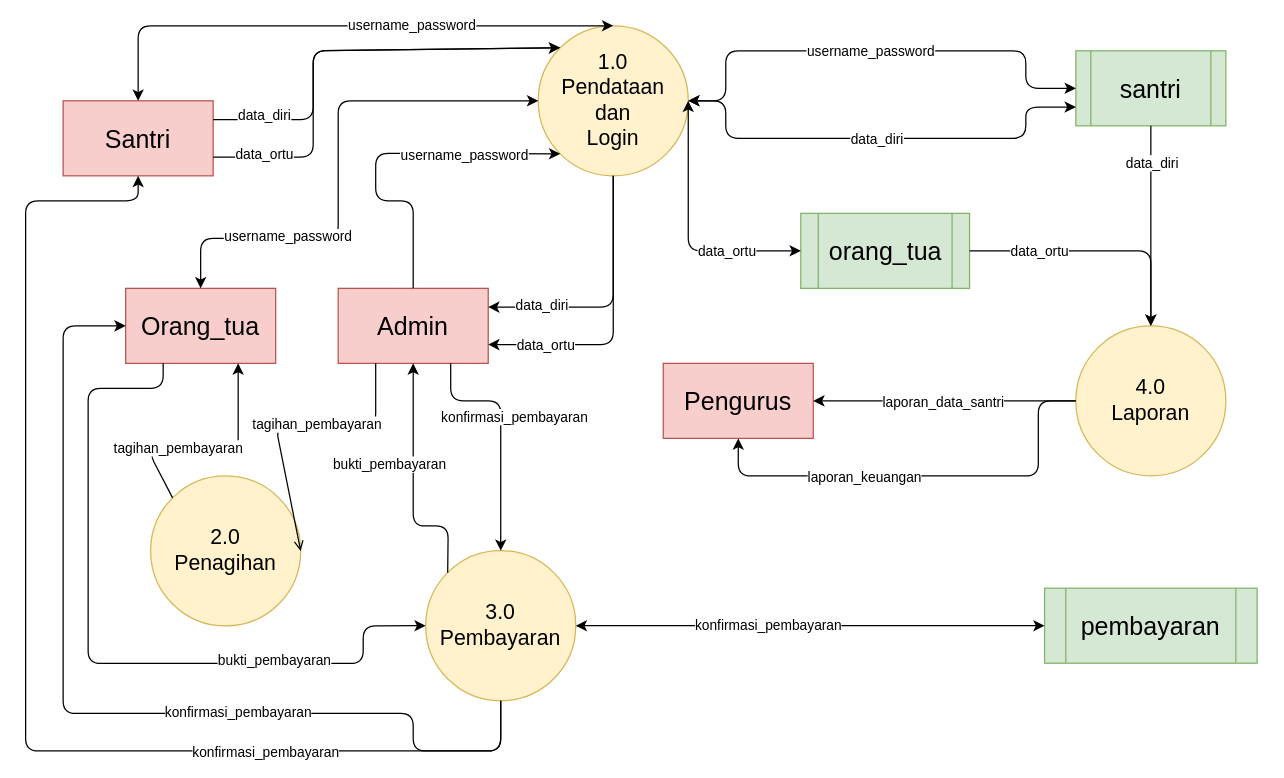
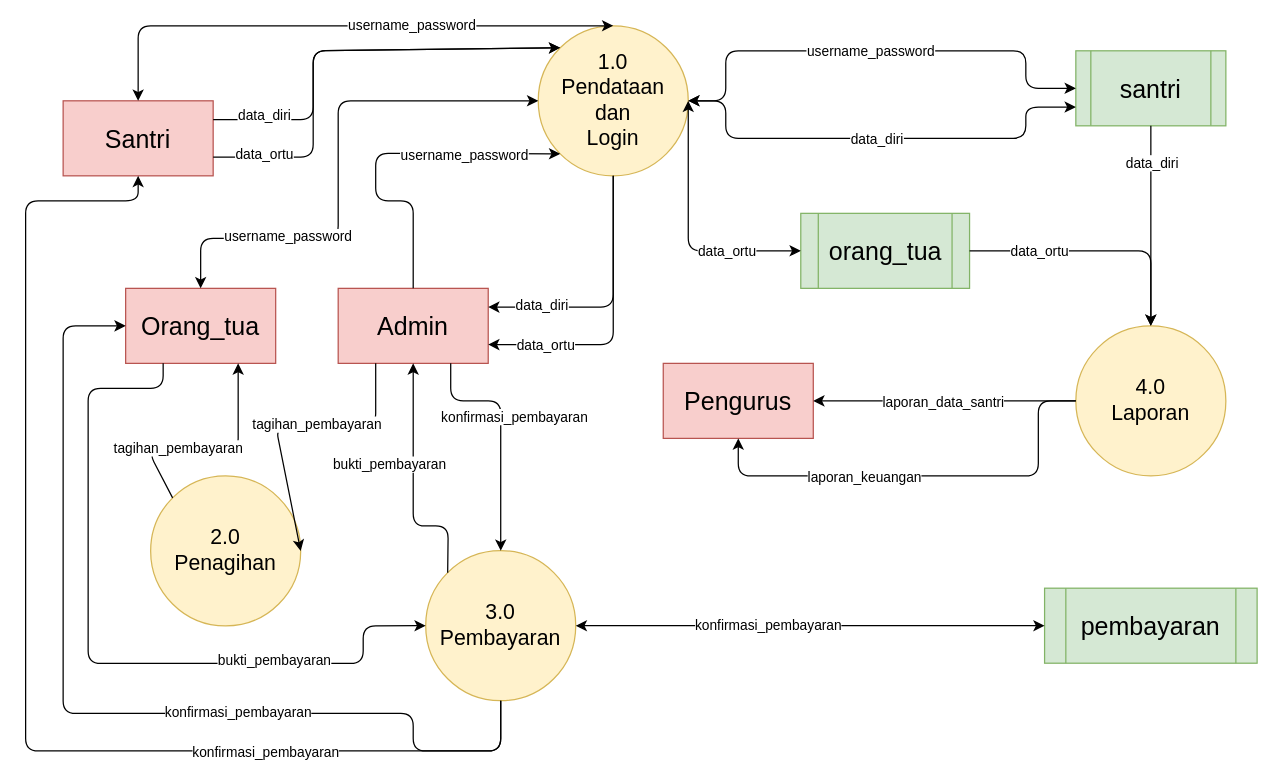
  <mxCell id="0" />
  <mxCell id="1" parent="0" />
  <mxCell id="2" value="&lt;font style=&quot;font-size: 20px&quot;&gt;Admin&lt;/font&gt;" style="rounded=0;whiteSpace=wrap;html=1;fillColor=#f8cecc;strokeColor=#b85450;" vertex="1" parent="1"><mxGeometry x="270" y="230" width="120" height="60" as="geometry" /></mxCell>
  <mxCell id="3" value="&lt;font style=&quot;font-size: 20px&quot;&gt;Santri&lt;/font&gt;" style="rounded=0;whiteSpace=wrap;html=1;fillColor=#f8cecc;strokeColor=#b85450;" vertex="1" parent="1"><mxGeometry x="50" y="80" width="120" height="60" as="geometry" /></mxCell>
  <mxCell id="4" value="&lt;font style=&quot;font-size: 20px&quot;&gt;Pengurus&lt;/font&gt;" style="rounded=0;whiteSpace=wrap;html=1;fillColor=#f8cecc;strokeColor=#b85450;" vertex="1" parent="1"><mxGeometry x="530" y="290" width="120" height="60" as="geometry" /></mxCell>
  <mxCell id="5" value="&lt;font style=&quot;font-size: 20px&quot;&gt;Orang_tua&lt;/font&gt;" style="rounded=0;whiteSpace=wrap;html=1;fillColor=#f8cecc;strokeColor=#b85450;" vertex="1" parent="1"><mxGeometry x="100" y="230" width="120" height="60" as="geometry" /></mxCell>
  <mxCell id="6" value="&lt;font style=&quot;font-size: 17px&quot;&gt;1.0&lt;br&gt;Pendataan&lt;br&gt;dan&lt;br&gt;Login&lt;/font&gt;" style="ellipse;whiteSpace=wrap;html=1;aspect=fixed;fillColor=#fff2cc;strokeColor=#d6b656;" vertex="1" parent="1"><mxGeometry x="430" y="20" width="120" height="120" as="geometry" /></mxCell>
  <mxCell id="7" value="&lt;font style=&quot;font-size: 17px&quot;&gt;2.0&lt;br&gt;Penagihan&lt;br&gt;&lt;/font&gt;" style="ellipse;whiteSpace=wrap;html=1;aspect=fixed;fillColor=#fff2cc;strokeColor=#d6b656;" vertex="1" parent="1"><mxGeometry x="120" y="380" width="120" height="120" as="geometry" /></mxCell>
  <mxCell id="8" value="&lt;font style=&quot;font-size: 17px&quot;&gt;3.0&lt;br&gt;Pembayaran&lt;br&gt;&lt;/font&gt;" style="ellipse;whiteSpace=wrap;html=1;aspect=fixed;fillColor=#fff2cc;strokeColor=#d6b656;" vertex="1" parent="1"><mxGeometry x="340" y="439.82" width="120" height="120" as="geometry" /></mxCell>
  <mxCell id="9" value="&lt;font style=&quot;font-size: 17px&quot;&gt;4.0&lt;br&gt;Laporan&lt;br&gt;&lt;/font&gt;" style="ellipse;whiteSpace=wrap;html=1;aspect=fixed;fillColor=#fff2cc;strokeColor=#d6b656;" vertex="1" parent="1"><mxGeometry x="860" y="260" width="120" height="120" as="geometry" /></mxCell>
  <mxCell id="10" value="&lt;font style=&quot;font-size: 20px&quot;&gt;santri&lt;/font&gt;" style="shape=process;whiteSpace=wrap;html=1;backgroundOutline=1;fillColor=#d5e8d4;strokeColor=#82b366;" vertex="1" parent="1"><mxGeometry x="860" y="40" width="120" height="60" as="geometry" /></mxCell>
  <mxCell id="11" value="&lt;font style=&quot;font-size: 20px&quot;&gt;orang_tua&lt;/font&gt;" style="shape=process;whiteSpace=wrap;html=1;backgroundOutline=1;fillColor=#d5e8d4;strokeColor=#82b366;" vertex="1" parent="1"><mxGeometry x="640" y="170" width="135" height="60" as="geometry" /></mxCell>
  <mxCell id="12" value="&lt;font style=&quot;font-size: 20px&quot;&gt;pembayaran&lt;/font&gt;" style="shape=process;whiteSpace=wrap;html=1;backgroundOutline=1;fillColor=#d5e8d4;strokeColor=#82b366;" vertex="1" parent="1"><mxGeometry x="835" y="469.82" width="170" height="60" as="geometry" /></mxCell>
  <mxCell id="13" value="" style="endArrow=classic;html=1;exitX=1;exitY=0.25;exitDx=0;exitDy=0;entryX=0;entryY=0;entryDx=0;entryDy=0;" edge="1" parent="1" source="3" target="6"><mxGeometry width="50" height="50" relative="1" as="geometry"><mxPoint x="340" y="280" as="sourcePoint" /><mxPoint x="390" y="230" as="targetPoint" /><Array as="points"><mxPoint x="250" y="95" /><mxPoint x="250" y="40" /></Array></mxGeometry></mxCell>
  <mxCell id="14" value="data_diri" style="edgeLabel;html=1;align=center;verticalAlign=middle;resizable=0;points=[];" vertex="1" connectable="0" parent="13"><mxGeometry x="-0.383" y="-2" relative="1" as="geometry"><mxPoint x="-42" y="19.86" as="offset" /></mxGeometry></mxCell>
  <mxCell id="15" value="" style="endArrow=classic;html=1;exitX=0.5;exitY=1;exitDx=0;exitDy=0;entryX=1;entryY=0.25;entryDx=0;entryDy=0;" edge="1" parent="1" source="6" target="2"><mxGeometry width="50" height="50" relative="1" as="geometry"><mxPoint x="280" y="170" as="sourcePoint" /><mxPoint x="330" y="120" as="targetPoint" /><Array as="points"><mxPoint x="490" y="245" /></Array></mxGeometry></mxCell>
  <mxCell id="16" value="data_diri" style="edgeLabel;html=1;align=center;verticalAlign=middle;resizable=0;points=[];" vertex="1" connectable="0" parent="15"><mxGeometry x="0.549" y="1" relative="1" as="geometry"><mxPoint x="-4" y="-3" as="offset" /></mxGeometry></mxCell>
  <mxCell id="17" value="" style="endArrow=classic;html=1;exitX=1;exitY=0.75;exitDx=0;exitDy=0;entryX=0;entryY=0;entryDx=0;entryDy=0;" edge="1" parent="1" source="3" target="6"><mxGeometry width="50" height="50" relative="1" as="geometry"><mxPoint x="340" y="210" as="sourcePoint" /><mxPoint x="390" y="160" as="targetPoint" /><Array as="points"><mxPoint x="250" y="125" /><mxPoint x="250" y="40" /></Array></mxGeometry></mxCell>
  <mxCell id="18" value="data_ortu" style="edgeLabel;html=1;align=center;verticalAlign=middle;resizable=0;points=[];" vertex="1" connectable="0" parent="17"><mxGeometry x="-0.471" y="-1" relative="1" as="geometry"><mxPoint x="-41" y="13" as="offset" /></mxGeometry></mxCell>
  <mxCell id="19" value="" style="endArrow=classic;startArrow=classic;html=1;entryX=0;entryY=0.75;entryDx=0;entryDy=0;" edge="1" parent="1" target="10"><mxGeometry width="50" height="50" relative="1" as="geometry"><mxPoint x="550" y="80" as="sourcePoint" /><mxPoint x="430" y="120" as="targetPoint" /><Array as="points"><mxPoint x="580" y="80" /><mxPoint x="580" y="110" /><mxPoint x="820" y="110" /><mxPoint x="820" y="85" /></Array></mxGeometry></mxCell>
  <mxCell id="20" value="data_diri" style="edgeLabel;html=1;align=center;verticalAlign=middle;resizable=0;points=[];" vertex="1" connectable="0" parent="19"><mxGeometry x="-0.234" y="2" relative="1" as="geometry"><mxPoint x="40.04" y="2" as="offset" /></mxGeometry></mxCell>
  <mxCell id="21" value="" style="endArrow=classic;startArrow=classic;html=1;exitX=1;exitY=0.5;exitDx=0;exitDy=0;entryX=0;entryY=0.5;entryDx=0;entryDy=0;" edge="1" parent="1" source="6" target="11"><mxGeometry width="50" height="50" relative="1" as="geometry"><mxPoint x="500" y="80" as="sourcePoint" /><mxPoint x="550" y="30" as="targetPoint" /><Array as="points"><mxPoint x="550" y="200" /></Array></mxGeometry></mxCell>
  <mxCell id="22" value="data_ortu" style="edgeLabel;html=1;align=center;verticalAlign=middle;resizable=0;points=[];" vertex="1" connectable="0" parent="21"><mxGeometry x="-0.21" relative="1" as="geometry"><mxPoint x="30" y="37.14" as="offset" /></mxGeometry></mxCell>
  <mxCell id="23" value="" style="endArrow=classic;html=1;exitX=0.5;exitY=1;exitDx=0;exitDy=0;entryX=1;entryY=0.75;entryDx=0;entryDy=0;" edge="1" parent="1" source="6" target="2"><mxGeometry width="50" height="50" relative="1" as="geometry"><mxPoint x="250" y="100" as="sourcePoint" /><mxPoint x="300" y="50" as="targetPoint" /><Array as="points"><mxPoint x="490" y="275" /></Array></mxGeometry></mxCell>
  <mxCell id="24" value="data_ortu" style="edgeLabel;html=1;align=center;verticalAlign=middle;resizable=0;points=[];" vertex="1" connectable="0" parent="23"><mxGeometry x="0.859" relative="1" as="geometry"><mxPoint x="28.66" as="offset" /></mxGeometry></mxCell>
  <mxCell id="25" value="" style="endArrow=classic;html=1;exitX=0.5;exitY=0;exitDx=0;exitDy=0;entryX=0;entryY=1;entryDx=0;entryDy=0;" edge="1" parent="1" source="2" target="6"><mxGeometry width="50" height="50" relative="1" as="geometry"><mxPoint x="300" y="110" as="sourcePoint" /><mxPoint x="350" y="60" as="targetPoint" /><Array as="points"><mxPoint x="330" y="160" /><mxPoint x="300" y="160" /><mxPoint x="300" y="122" /></Array></mxGeometry></mxCell>
  <mxCell id="26" value="username_password" style="edgeLabel;html=1;align=center;verticalAlign=middle;resizable=0;points=[];" vertex="1" connectable="0" parent="25"><mxGeometry x="-0.043" relative="1" as="geometry"><mxPoint x="70" as="offset" /></mxGeometry></mxCell>
  <mxCell id="27" value="" style="endArrow=classic;startArrow=classic;html=1;exitX=1;exitY=0.5;exitDx=0;exitDy=0;entryX=0;entryY=0.5;entryDx=0;entryDy=0;" edge="1" parent="1" source="6" target="10"><mxGeometry width="50" height="50" relative="1" as="geometry"><mxPoint x="430" y="50" as="sourcePoint" /><mxPoint x="480" y="0" as="targetPoint" /><Array as="points"><mxPoint x="580" y="80" /><mxPoint x="580" y="40" /><mxPoint x="820" y="40" /><mxPoint x="820" y="70" /></Array></mxGeometry></mxCell>
  <mxCell id="28" value="username_password" style="edgeLabel;html=1;align=center;verticalAlign=middle;resizable=0;points=[];" vertex="1" connectable="0" parent="27"><mxGeometry x="0.429" relative="1" as="geometry"><mxPoint x="-86.79" as="offset" /></mxGeometry></mxCell>
  <mxCell id="29" value="" style="endArrow=classic;startArrow=classic;html=1;exitX=0.5;exitY=0;exitDx=0;exitDy=0;entryX=0.5;entryY=0;entryDx=0;entryDy=0;" edge="1" parent="1" source="3" target="6"><mxGeometry width="50" height="50" relative="1" as="geometry"><mxPoint x="220" y="100" as="sourcePoint" /><mxPoint x="270" y="50" as="targetPoint" /><Array as="points"><mxPoint x="110" y="20" /></Array></mxGeometry></mxCell>
  <mxCell id="30" value="username_password" style="edgeLabel;html=1;align=center;verticalAlign=middle;resizable=0;points=[];" vertex="1" connectable="0" parent="29"><mxGeometry x="0.053" y="1" relative="1" as="geometry"><mxPoint x="46.98" as="offset" /></mxGeometry></mxCell>
  <mxCell id="31" value="" style="endArrow=classic;startArrow=classic;html=1;exitX=0.5;exitY=0;exitDx=0;exitDy=0;entryX=0;entryY=0.5;entryDx=0;entryDy=0;" edge="1" parent="1" source="5" target="6"><mxGeometry width="50" height="50" relative="1" as="geometry"><mxPoint x="300" y="200" as="sourcePoint" /><mxPoint x="350" y="150" as="targetPoint" /><Array as="points"><mxPoint x="160" y="190" /><mxPoint x="270" y="190" /><mxPoint x="270" y="80" /></Array></mxGeometry></mxCell>
  <mxCell id="32" value="username_password" style="edgeLabel;html=1;align=center;verticalAlign=middle;resizable=0;points=[];" vertex="1" connectable="0" parent="31"><mxGeometry x="-0.404" y="2" relative="1" as="geometry"><mxPoint x="-15.2" as="offset" /></mxGeometry></mxCell>
  <mxCell id="33" value="" style="endArrow=classic;html=1;exitX=1;exitY=0.5;exitDx=0;exitDy=0;entryX=0.5;entryY=0;entryDx=0;entryDy=0;" edge="1" parent="1" source="11" target="9"><mxGeometry width="50" height="50" relative="1" as="geometry"><mxPoint x="540" y="330" as="sourcePoint" /><mxPoint x="590" y="280" as="targetPoint" /><Array as="points"><mxPoint x="920" y="200" /></Array></mxGeometry></mxCell>
  <mxCell id="34" value="data_ortu" style="edgeLabel;html=1;align=center;verticalAlign=middle;resizable=0;points=[];" vertex="1" connectable="0" parent="33"><mxGeometry x="0.367" y="3" relative="1" as="geometry"><mxPoint x="-85" y="3" as="offset" /></mxGeometry></mxCell>
  <mxCell id="35" value="" style="endArrow=classic;html=1;exitX=0.5;exitY=1;exitDx=0;exitDy=0;entryX=0.5;entryY=0;entryDx=0;entryDy=0;" edge="1" parent="1" source="10" target="9"><mxGeometry width="50" height="50" relative="1" as="geometry"><mxPoint x="540" y="330" as="sourcePoint" /><mxPoint x="590" y="280" as="targetPoint" /></mxGeometry></mxCell>
  <mxCell id="36" value="data_diri" style="edgeLabel;html=1;align=center;verticalAlign=middle;resizable=0;points=[];" vertex="1" connectable="0" parent="35"><mxGeometry x="0.078" y="1" relative="1" as="geometry"><mxPoint x="-1" y="-56.19" as="offset" /></mxGeometry></mxCell>
  <mxCell id="37" value="" style="endArrow=classic;html=1;exitX=0;exitY=0.5;exitDx=0;exitDy=0;entryX=1;entryY=0.5;entryDx=0;entryDy=0;" edge="1" parent="1" source="9" target="4"><mxGeometry width="50" height="50" relative="1" as="geometry"><mxPoint x="540" y="330" as="sourcePoint" /><mxPoint x="590" y="280" as="targetPoint" /></mxGeometry></mxCell>
  <mxCell id="38" value="laporan_data_santri" style="edgeLabel;html=1;align=center;verticalAlign=middle;resizable=0;points=[];" vertex="1" connectable="0" parent="37"><mxGeometry x="-0.365" y="3" relative="1" as="geometry"><mxPoint x="-40" y="-3" as="offset" /></mxGeometry></mxCell>
- <mxCell id="39" value="" style="endArrow=open;html=1;exitX=0.25;exitY=1;exitDx=0;exitDy=0;entryX=1;entryY=0.5;entryDx=0;entryDy=0;" edge="1" parent="1" source="2" target="7"><mxGeometry width="50" height="50" relative="1" as="geometry"><mxPoint x="450" y="340" as="sourcePoint" /><mxPoint x="500" y="290" as="targetPoint" /><Array as="points"><mxPoint x="300" y="340" /><mxPoint x="220" y="340" /></Array></mxGeometry></mxCell>
+ <mxCell id="39" value="" style="endArrow=classic;html=1;exitX=0.25;exitY=1;exitDx=0;exitDy=0;entryX=1;entryY=0.5;entryDx=0;entryDy=0;" edge="1" parent="1" source="2" target="7"><mxGeometry width="50" height="50" relative="1" as="geometry"><mxPoint x="450" y="340" as="sourcePoint" /><mxPoint x="500" y="290" as="targetPoint" /><Array as="points"><mxPoint x="300" y="340" /><mxPoint x="220" y="340" /></Array></mxGeometry></mxCell>
  <mxCell id="40" value="tagihan_pembayaran" style="edgeLabel;html=1;align=center;verticalAlign=middle;resizable=0;points=[];" vertex="1" connectable="0" parent="39"><mxGeometry x="-0.137" y="1" relative="1" as="geometry"><mxPoint x="2.12" y="-2.59" as="offset" /></mxGeometry></mxCell>
  <mxCell id="41" value="" style="endArrow=classic;html=1;exitX=0;exitY=0;exitDx=0;exitDy=0;entryX=0.75;entryY=1;entryDx=0;entryDy=0;" edge="1" parent="1" source="7" target="5"><mxGeometry width="50" height="50" relative="1" as="geometry"><mxPoint x="340" y="260" as="sourcePoint" /><mxPoint x="390" y="210" as="targetPoint" /><Array as="points"><mxPoint x="118" y="360" /><mxPoint x="190" y="360" /></Array></mxGeometry></mxCell>
  <mxCell id="42" value="tagihan_pembayaran" style="edgeLabel;html=1;align=center;verticalAlign=middle;resizable=0;points=[];" vertex="1" connectable="0" parent="41"><mxGeometry x="0.224" y="3" relative="1" as="geometry"><mxPoint x="-47" y="0.25" as="offset" /></mxGeometry></mxCell>
  <mxCell id="43" value="" style="endArrow=classic;html=1;exitX=0.25;exitY=1;exitDx=0;exitDy=0;entryX=0;entryY=0.5;entryDx=0;entryDy=0;" edge="1" parent="1" source="5" target="8"><mxGeometry width="50" height="50" relative="1" as="geometry"><mxPoint x="410" y="270" as="sourcePoint" /><mxPoint x="460" y="220" as="targetPoint" /><Array as="points"><mxPoint x="130" y="310" /><mxPoint x="70" y="310" /><mxPoint x="70" y="530" /><mxPoint x="290" y="530" /><mxPoint x="290" y="500" /></Array></mxGeometry></mxCell>
  <mxCell id="44" value="bukti_pembayaran" style="edgeLabel;html=1;align=center;verticalAlign=middle;resizable=0;points=[];" vertex="1" connectable="0" parent="43"><mxGeometry x="0.262" y="2" relative="1" as="geometry"><mxPoint x="69.23" y="-0.09" as="offset" /></mxGeometry></mxCell>
  <mxCell id="45" value="" style="endArrow=classic;html=1;exitX=0;exitY=0;exitDx=0;exitDy=0;entryX=0.5;entryY=1;entryDx=0;entryDy=0;" edge="1" parent="1" source="8" target="2"><mxGeometry width="50" height="50" relative="1" as="geometry"><mxPoint x="200" y="310" as="sourcePoint" /><mxPoint x="250" y="260" as="targetPoint" /><Array as="points"><mxPoint x="358" y="420" /><mxPoint x="330" y="420" /></Array></mxGeometry></mxCell>
  <mxCell id="46" value="bukti_pembayaran" style="edgeLabel;html=1;align=center;verticalAlign=middle;resizable=0;points=[];" vertex="1" connectable="0" parent="45"><mxGeometry x="-0.074" relative="1" as="geometry"><mxPoint x="-20.0" y="-25.06" as="offset" /></mxGeometry></mxCell>
  <mxCell id="47" value="" style="endArrow=classic;html=1;exitX=0.75;exitY=1;exitDx=0;exitDy=0;entryX=0.5;entryY=0;entryDx=0;entryDy=0;" edge="1" parent="1" source="2" target="8"><mxGeometry width="50" height="50" relative="1" as="geometry"><mxPoint x="240" y="290" as="sourcePoint" /><mxPoint x="290" y="240" as="targetPoint" /><Array as="points"><mxPoint x="360" y="320" /><mxPoint x="400" y="320" /></Array></mxGeometry></mxCell>
  <mxCell id="48" value="konfirmasi_pembayaran" style="edgeLabel;html=1;align=center;verticalAlign=middle;resizable=0;points=[];" vertex="1" connectable="0" parent="47"><mxGeometry x="0.306" y="-1" relative="1" as="geometry"><mxPoint x="11.0" y="-41.14" as="offset" /></mxGeometry></mxCell>
  <mxCell id="49" value="" style="endArrow=classic;startArrow=classic;html=1;exitX=1;exitY=0.5;exitDx=0;exitDy=0;entryX=0;entryY=0.5;entryDx=0;entryDy=0;" edge="1" parent="1" source="8" target="12"><mxGeometry width="50" height="50" relative="1" as="geometry"><mxPoint x="450" y="439.82" as="sourcePoint" /><mxPoint x="500" y="389.82" as="targetPoint" /></mxGeometry></mxCell>
  <mxCell id="50" value="konfirmasi_pembayaran" style="edgeLabel;html=1;align=center;verticalAlign=middle;resizable=0;points=[];" vertex="1" connectable="0" parent="49"><mxGeometry x="-0.526" y="2" relative="1" as="geometry"><mxPoint x="64" y="2" as="offset" /></mxGeometry></mxCell>
  <mxCell id="51" value="" style="endArrow=classic;html=1;exitX=0.5;exitY=1;exitDx=0;exitDy=0;entryX=0;entryY=0.5;entryDx=0;entryDy=0;" edge="1" parent="1" source="8" target="5"><mxGeometry width="50" height="50" relative="1" as="geometry"><mxPoint x="500" y="380" as="sourcePoint" /><mxPoint x="550" y="330" as="targetPoint" /><Array as="points"><mxPoint x="400" y="600" /><mxPoint x="330" y="600" /><mxPoint x="330" y="570" /><mxPoint x="50" y="570" /><mxPoint x="50" y="260" /></Array></mxGeometry></mxCell>
  <mxCell id="52" value="konfirmasi_pembayaran" style="edgeLabel;html=1;align=center;verticalAlign=middle;resizable=0;points=[];" vertex="1" connectable="0" parent="51"><mxGeometry x="-0.279" y="-2" relative="1" as="geometry"><mxPoint as="offset" /></mxGeometry></mxCell>
  <mxCell id="53" value="" style="endArrow=classic;html=1;exitX=0.5;exitY=1;exitDx=0;exitDy=0;entryX=0.5;entryY=1;entryDx=0;entryDy=0;" edge="1" parent="1" source="8" target="3"><mxGeometry width="50" height="50" relative="1" as="geometry"><mxPoint x="370" y="370" as="sourcePoint" /><mxPoint x="420" y="320" as="targetPoint" /><Array as="points"><mxPoint x="400" y="600" /><mxPoint x="20" y="600" /><mxPoint x="20" y="160" /><mxPoint x="110" y="160" /></Array></mxGeometry></mxCell>
  <mxCell id="54" value="konfirmasi_pembayaran" style="edgeLabel;html=1;align=center;verticalAlign=middle;resizable=0;points=[];" vertex="1" connectable="0" parent="53"><mxGeometry x="-0.527" relative="1" as="geometry"><mxPoint as="offset" /></mxGeometry></mxCell>
  <mxCell id="55" value="" style="endArrow=classic;html=1;exitX=0;exitY=0.5;exitDx=0;exitDy=0;entryX=0.5;entryY=1;entryDx=0;entryDy=0;" edge="1" parent="1" source="9" target="4"><mxGeometry width="50" height="50" relative="1" as="geometry"><mxPoint x="450" y="130" as="sourcePoint" /><mxPoint x="500" y="80" as="targetPoint" /><Array as="points"><mxPoint x="830" y="320" /><mxPoint x="830" y="380" /><mxPoint x="590" y="380" /></Array></mxGeometry></mxCell>
  <mxCell id="56" value="laporan_keuangan" style="edgeLabel;html=1;align=center;verticalAlign=middle;resizable=0;points=[];" vertex="1" connectable="0" parent="55"><mxGeometry x="0.277" relative="1" as="geometry"><mxPoint as="offset" /></mxGeometry></mxCell>
